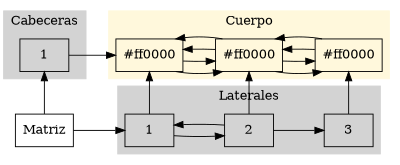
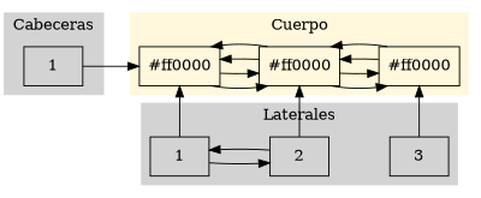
  digraph {
    rankdir=LR
    node [shape=box]
    n1 [label=1]
    n2 [label=2]
    n3 [label=3]
    n4 [label=1]
    n5 [label="#ff0000"]
    n6 [label="#ff0000"]
    n7 [label="#ff0000"]
-   n8 [label=Matriz]
    subgraph cluster_1 {
      color=lightgrey
      label=Laterales
      style=filled
      n1
      n2
      n3
    }
    subgraph cluster_2 {
      color=lightgrey
      label=Cabeceras
      style=filled
      n4
    }
    subgraph cluster_3 {
      color=cornsilk1
      label=Cuerpo
      style=filled
      n5
      n6
      n7
    }
    n1 -> n2
    n1 -> n5 [constraint=false]
    n2 -> n1
-   n2 -> n3
    n2 -> n6 [constraint=false]
    n3 -> n7 [constraint=false]
    n4 -> n5
    n5 -> n6
    n5 -> n6
    n6 -> n5
    n6 -> n5
    n6 -> n7
    n6 -> n7
    n7 -> n6
    n7 -> n6
-   n8 -> n1
-   n8 -> n4 [constraint=false]
  }
